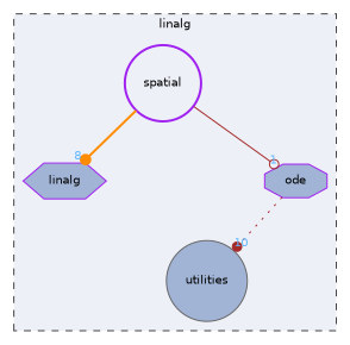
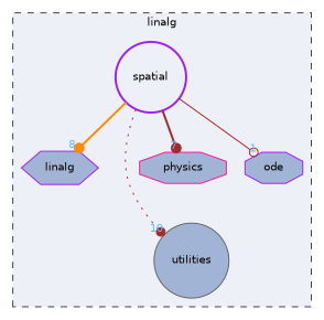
  digraph {
    compound=true
    node [color=purple fillcolor="#a2b4d6" fontname=Helvetica fontsize=10 shape=circle style=filled]
    edge [arrowhead=dot color=brown fontcolor=steelblue1 fontname=Helvetica fontsize=10 labeldistance=1.5 labelfontname=Helvetica labelfontsize=10 style=bold]
    n1 [height=0.2 label=linalg shape=hexagon width=0.4]
    n2 [color=gray40 height=0.2 label=utilities width=0.4]
+   n3 [color=deeppink height=0.2 label=physics shape=octagon width=0.4]
    n4 [height=0.2 label=ode shape=octagon width=0.4]
    n5 [fillcolor="#edf0f7" height=0.2 label=spatial style="filled,bold" width=0.4]
    subgraph cluster_1 {
      bgcolor="#edf0f7"
      fontname=Helvetica
      fontsize=10
      label=linalg
      pencolor=grey25
      style="filled,dashed"
      n1
      n2
+     n3
      n4
      n5
    }
    n5 -> n1 [color=darkorange headlabel=8]
-   n4 -> n2 [headlabel=10 style=dotted]
+   n5 -> n2 [headlabel=10 style=dotted]
+   n5 -> n3 [headlabel=7]
    n5 -> n4 [arrowhead=odot headlabel=1 style=solid]
  }
